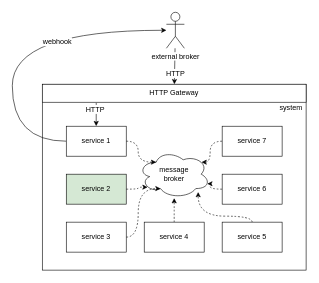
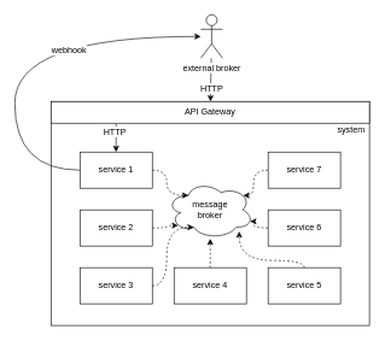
  <mxCell id="0" />
  <mxCell id="1" parent="0" />
  <mxCell id="2" value="" style="rounded=0;whiteSpace=wrap;html=1;" vertex="1" parent="1"><mxGeometry x="70" y="140" width="440" height="310" as="geometry" /></mxCell>
  <mxCell id="3" value="message&lt;br&gt;broker&lt;br&gt;" style="ellipse;shape=cloud;whiteSpace=wrap;html=1;" vertex="1" parent="1"><mxGeometry x="230" y="250" width="120" height="80" as="geometry" /></mxCell>
  <mxCell id="4" style="edgeStyle=orthogonalEdgeStyle;curved=1;rounded=0;orthogonalLoop=1;jettySize=auto;html=1;entryX=0.25;entryY=0.25;entryDx=0;entryDy=0;entryPerimeter=0;dashed=1;" edge="1" parent="1" source="7" target="3"><mxGeometry relative="1" as="geometry" /></mxCell>
  <mxCell id="5" style="edgeStyle=orthogonalEdgeStyle;rounded=0;orthogonalLoop=1;jettySize=auto;html=1;curved=1;" edge="1" parent="1" source="7" target="25"><mxGeometry relative="1" as="geometry"><Array as="points"><mxPoint x="20" y="235" /><mxPoint x="20" y="50" /></Array></mxGeometry></mxCell>
  <mxCell id="6" value="webhook" style="text;html=1;resizable=0;points=[];align=center;verticalAlign=middle;labelBackgroundColor=#ffffff;" vertex="1" connectable="0" parent="5"><mxGeometry x="0.312" y="-18" relative="1" as="geometry"><mxPoint as="offset" /></mxGeometry></mxCell>
  <mxCell id="7" value="service 1&lt;br&gt;" style="rounded=0;whiteSpace=wrap;html=1;" vertex="1" parent="1"><mxGeometry x="110" y="210" width="100" height="50" as="geometry" /></mxCell>
  <mxCell id="8" style="edgeStyle=orthogonalEdgeStyle;curved=1;rounded=0;orthogonalLoop=1;jettySize=auto;html=1;entryX=0.13;entryY=0.77;entryDx=0;entryDy=0;entryPerimeter=0;dashed=1;" edge="1" parent="1" source="9" target="3"><mxGeometry relative="1" as="geometry" /></mxCell>
- <mxCell id="9" value="service 2&lt;br&gt;" style="rounded=0;whiteSpace=wrap;html=1;fillColor=#d5e8d4;" vertex="1" parent="1"><mxGeometry x="110" y="290" width="100" height="50" as="geometry" /></mxCell>
+ <mxCell id="9" value="service 2&lt;br&gt;" style="rounded=0;whiteSpace=wrap;html=1;" vertex="1" parent="1"><mxGeometry x="110" y="290" width="100" height="50" as="geometry" /></mxCell>
  <mxCell id="10" style="edgeStyle=orthogonalEdgeStyle;curved=1;rounded=0;orthogonalLoop=1;jettySize=auto;html=1;entryX=0.31;entryY=0.8;entryDx=0;entryDy=0;entryPerimeter=0;dashed=1;" edge="1" parent="1" source="11" target="3"><mxGeometry relative="1" as="geometry"><Array as="points"><mxPoint x="230" y="395" /><mxPoint x="230" y="314" /></Array></mxGeometry></mxCell>
  <mxCell id="11" value="service 3&lt;br&gt;" style="rounded=0;whiteSpace=wrap;html=1;" vertex="1" parent="1"><mxGeometry x="110" y="370" width="100" height="50" as="geometry" /></mxCell>
  <mxCell id="12" style="edgeStyle=orthogonalEdgeStyle;curved=1;rounded=0;orthogonalLoop=1;jettySize=auto;html=1;dashed=1;" edge="1" parent="1" source="13" target="3"><mxGeometry relative="1" as="geometry" /></mxCell>
  <mxCell id="13" value="service 4&lt;br&gt;" style="rounded=0;whiteSpace=wrap;html=1;" vertex="1" parent="1"><mxGeometry x="240" y="370" width="100" height="50" as="geometry" /></mxCell>
  <mxCell id="14" style="edgeStyle=orthogonalEdgeStyle;curved=1;rounded=0;orthogonalLoop=1;jettySize=auto;html=1;dashed=1;" edge="1" parent="1" source="15" target="3"><mxGeometry relative="1" as="geometry"><Array as="points"><mxPoint x="420" y="360" /><mxPoint x="330" y="360" /></Array></mxGeometry></mxCell>
  <mxCell id="15" value="service 5&lt;br&gt;" style="rounded=0;whiteSpace=wrap;html=1;" vertex="1" parent="1"><mxGeometry x="370" y="370" width="100" height="50" as="geometry" /></mxCell>
  <mxCell id="16" style="edgeStyle=orthogonalEdgeStyle;curved=1;rounded=0;orthogonalLoop=1;jettySize=auto;html=1;entryX=0.96;entryY=0.7;entryDx=0;entryDy=0;entryPerimeter=0;dashed=1;" edge="1" parent="1" source="17" target="3"><mxGeometry relative="1" as="geometry" /></mxCell>
  <mxCell id="17" value="service 6&lt;br&gt;" style="rounded=0;whiteSpace=wrap;html=1;" vertex="1" parent="1"><mxGeometry x="370" y="290" width="100" height="50" as="geometry" /></mxCell>
  <mxCell id="18" style="edgeStyle=orthogonalEdgeStyle;curved=1;rounded=0;orthogonalLoop=1;jettySize=auto;html=1;entryX=0.88;entryY=0.25;entryDx=0;entryDy=0;entryPerimeter=0;dashed=1;" edge="1" parent="1" source="19" target="3"><mxGeometry relative="1" as="geometry" /></mxCell>
  <mxCell id="19" value="service 7&lt;br&gt;" style="rounded=0;whiteSpace=wrap;html=1;" vertex="1" parent="1"><mxGeometry x="370" y="210" width="100" height="50" as="geometry" /></mxCell>
  <mxCell id="20" style="rounded=0;orthogonalLoop=1;jettySize=auto;html=1;entryX=0.25;entryY=0;entryDx=0;entryDy=0;" edge="1" parent="1"><mxGeometry relative="1" as="geometry"><mxPoint x="160" y="171" as="sourcePoint" /><mxPoint x="159.931" y="209.828" as="targetPoint" /></mxGeometry></mxCell>
  <mxCell id="21" value="HTTP" style="text;html=1;resizable=0;points=[];align=center;verticalAlign=middle;labelBackgroundColor=#ffffff;" vertex="1" connectable="0" parent="20"><mxGeometry x="-0.441" y="-2" relative="1" as="geometry"><mxPoint as="offset" /></mxGeometry></mxCell>
- <mxCell id="22" value="HTTP Gateway" style="rounded=0;whiteSpace=wrap;html=1;" vertex="1" parent="1"><mxGeometry x="70" y="140" width="440" height="30" as="geometry" /></mxCell>
+ <mxCell id="22" value="API Gateway" style="rounded=0;whiteSpace=wrap;html=1;" vertex="1" parent="1"><mxGeometry x="70" y="140" width="440" height="30" as="geometry" /></mxCell>
  <mxCell id="23" value="" style="edgeStyle=none;rounded=0;orthogonalLoop=1;jettySize=auto;html=1;" edge="1" parent="1" source="25" target="22"><mxGeometry relative="1" as="geometry" /></mxCell>
  <mxCell id="24" value="HTTP" style="text;html=1;resizable=0;points=[];align=center;verticalAlign=middle;labelBackgroundColor=#ffffff;" vertex="1" connectable="0" parent="23"><mxGeometry x="0.499" y="1" relative="1" as="geometry"><mxPoint y="-4" as="offset" /></mxGeometry></mxCell>
  <mxCell id="25" value="external broker" style="shape=umlActor;verticalLabelPosition=bottom;labelBackgroundColor=#ffffff;verticalAlign=top;html=1;outlineConnect=0;" vertex="1" parent="1"><mxGeometry x="277" y="20" width="30" height="60" as="geometry" /></mxCell>
  <mxCell id="26" value="system" style="text;html=1;strokeColor=none;fillColor=none;align=center;verticalAlign=middle;whiteSpace=wrap;rounded=0;" vertex="1" parent="1"><mxGeometry x="465" y="170" width="40" height="20" as="geometry" /></mxCell>
